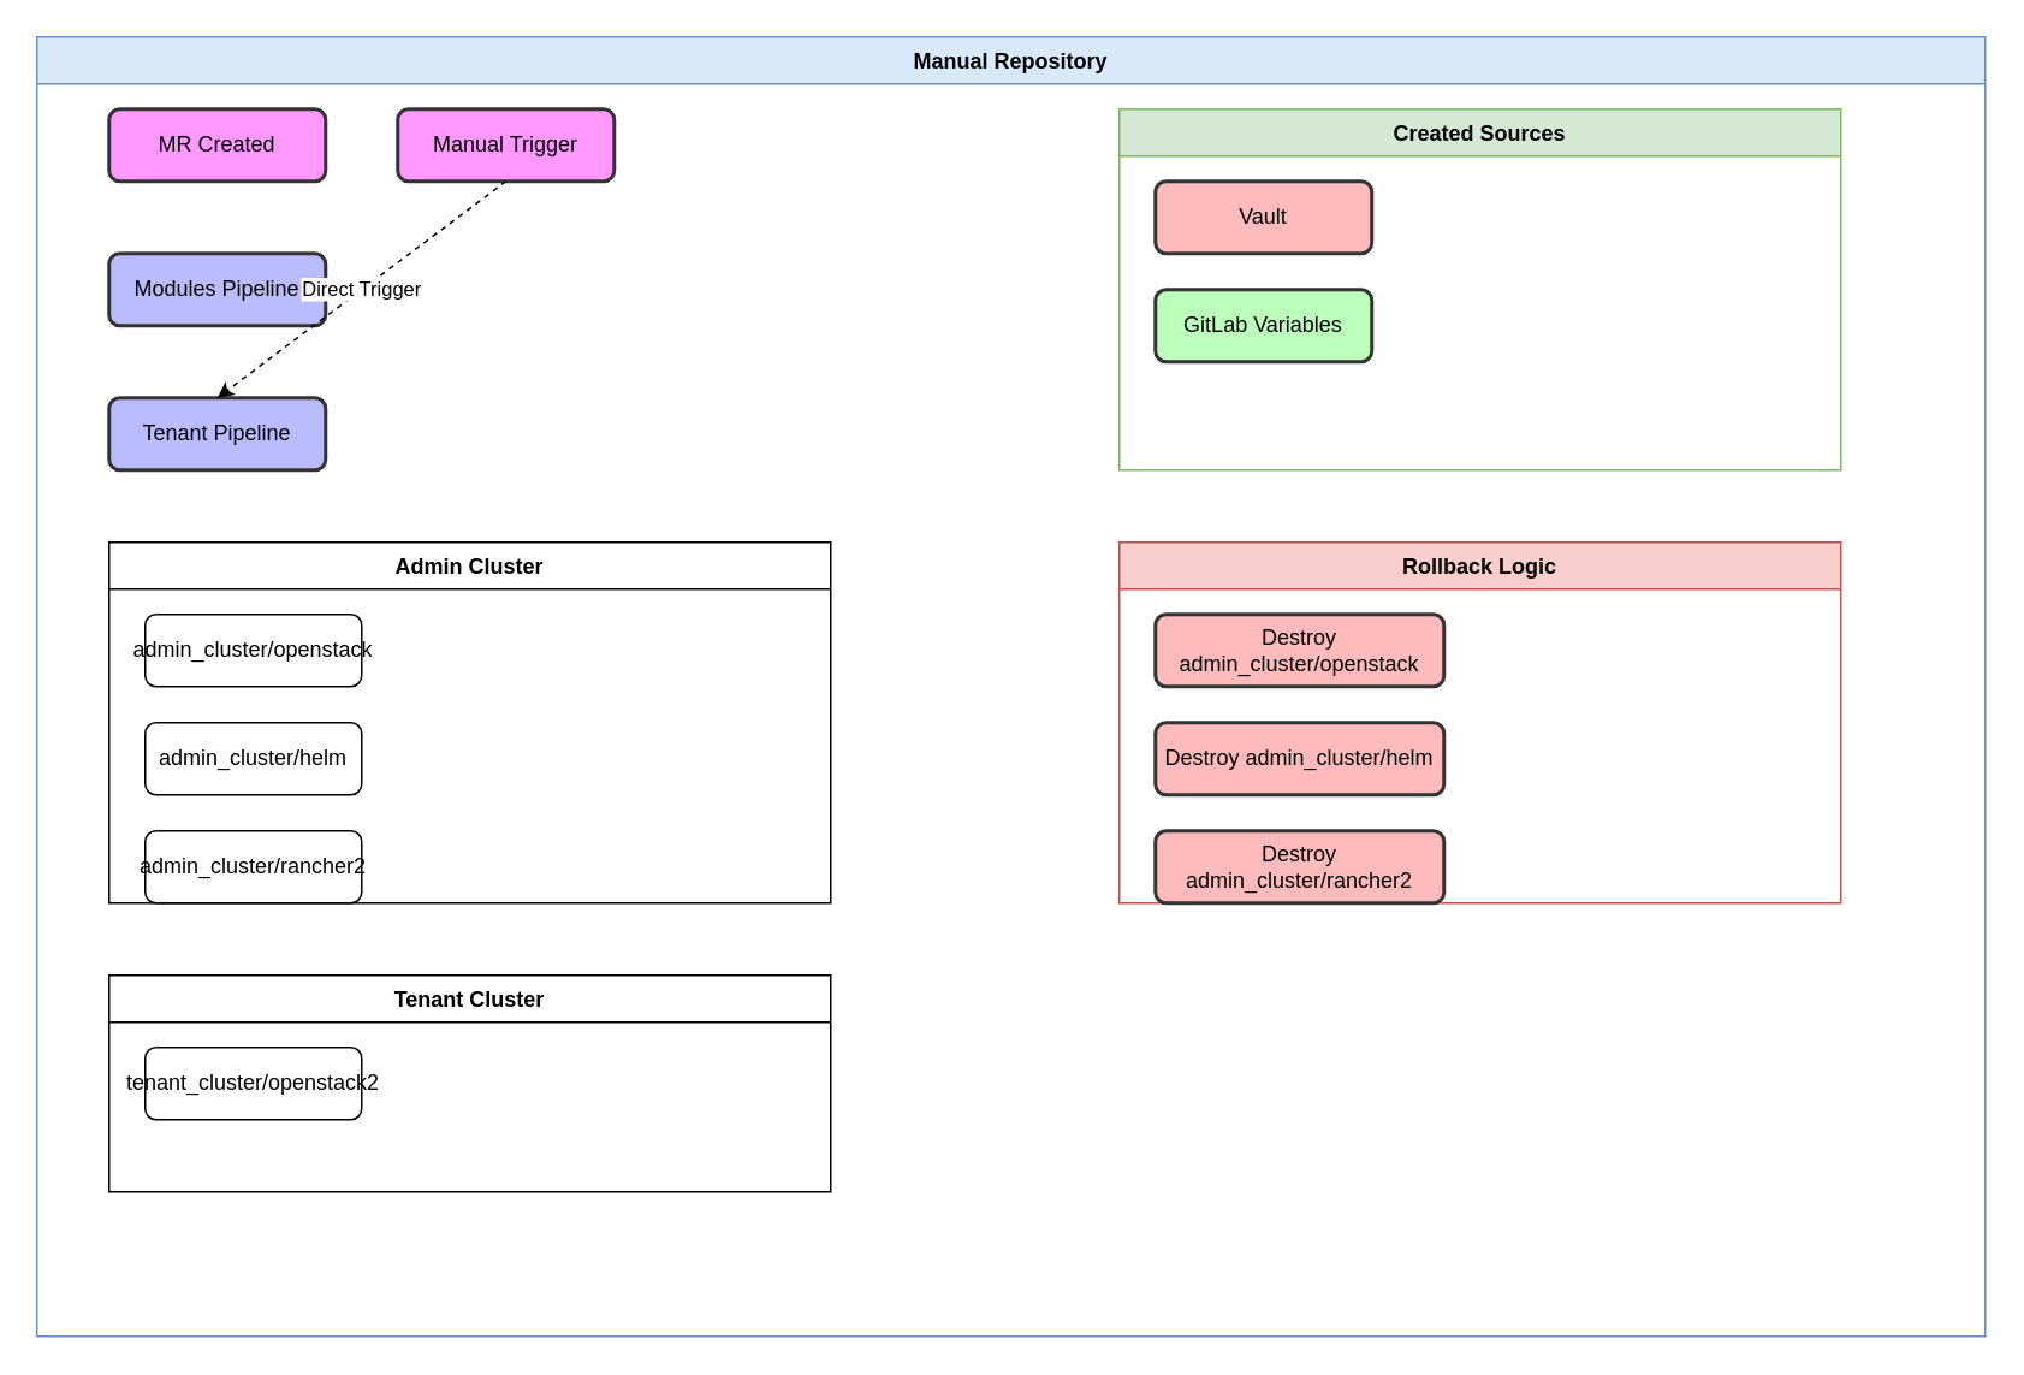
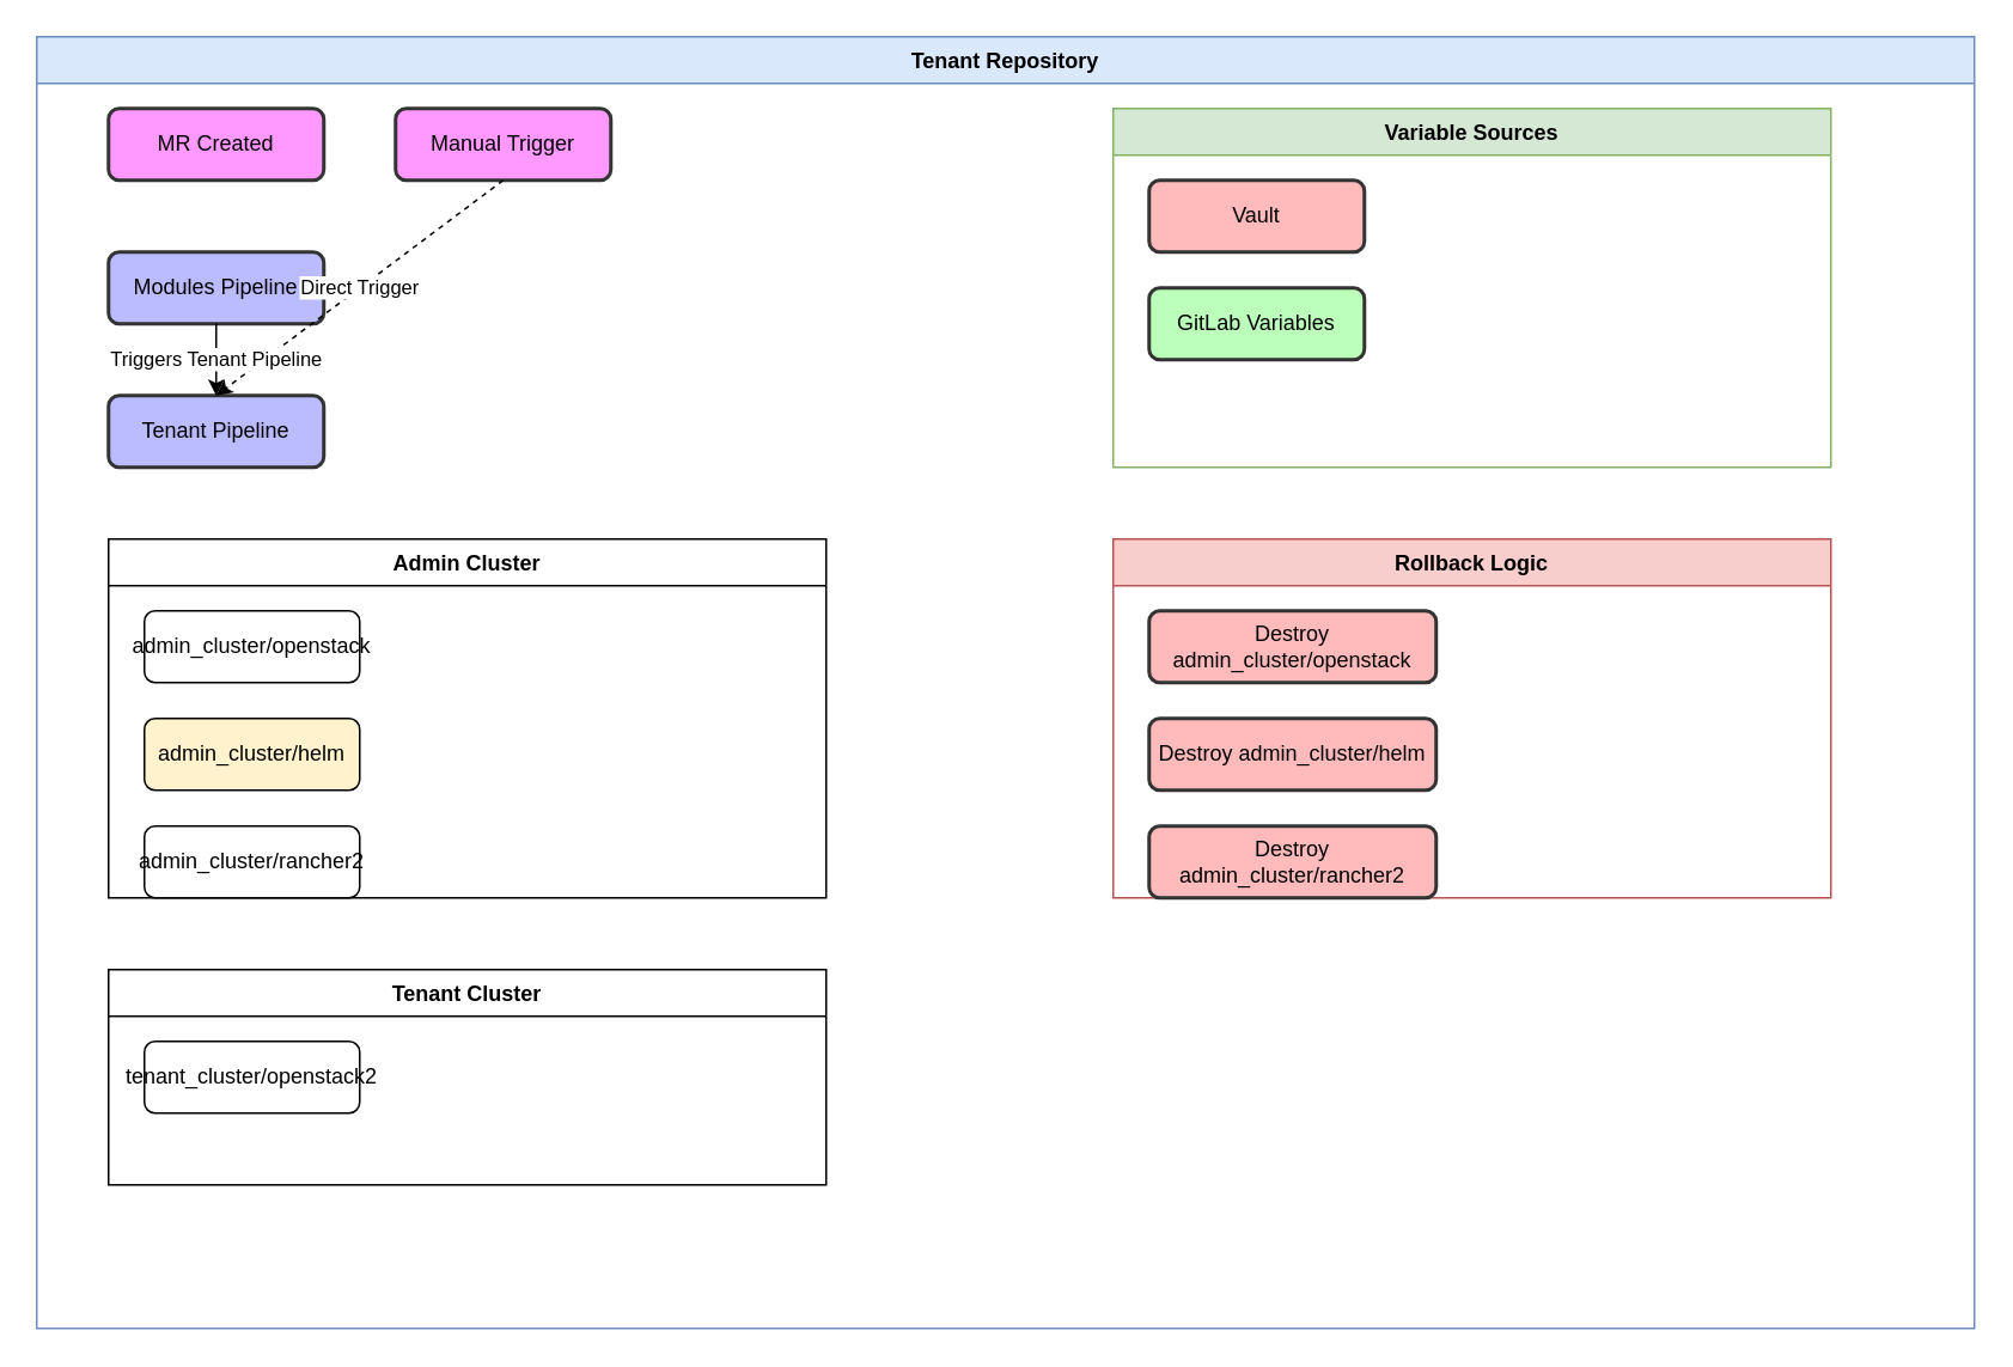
  <mxCell id="0" />
  <mxCell id="1" parent="0" />
- <mxCell id="2" value="Manual Repository" style="swimlane;fontStyle=1;align=center;verticalAlign=top;childLayout=stackLayout;horizontal=1;startSize=26;horizontalStack=0;resizeParent=1;resizeParentMax=0;resizeLast=0;collapsible=1;marginBottom=0;fillColor=#dae8fc;strokeColor=#6c8ebf;" vertex="1" parent="1"><mxGeometry x="20" y="20" width="1080" height="720" as="geometry" /></mxCell>
+ <mxCell id="2" value="Tenant Repository" style="swimlane;fontStyle=1;align=center;verticalAlign=top;childLayout=stackLayout;horizontal=1;startSize=26;horizontalStack=0;resizeParent=1;resizeParentMax=0;resizeLast=0;collapsible=1;marginBottom=0;fillColor=#dae8fc;strokeColor=#6c8ebf;" vertex="1" parent="1"><mxGeometry x="20" y="20" width="1080" height="720" as="geometry" /></mxCell>
  <mxCell id="3" value="MR Created" style="rounded=1;whiteSpace=wrap;html=1;fillColor=#f9f;strokeColor=#333;strokeWidth=2;" vertex="1" parent="2"><mxGeometry x="40" y="40" width="120" height="40" as="geometry" /></mxCell>
  <mxCell id="4" value="Manual Trigger" style="rounded=1;whiteSpace=wrap;html=1;fillColor=#f9f;strokeColor=#333;strokeWidth=2;" vertex="1" parent="2"><mxGeometry x="200" y="40" width="120" height="40" as="geometry" /></mxCell>
  <mxCell id="5" value="Modules Pipeline" style="rounded=1;whiteSpace=wrap;html=1;fillColor=#bbf;strokeColor=#333;strokeWidth=2;" vertex="1" parent="2"><mxGeometry x="40" y="120" width="120" height="40" as="geometry" /></mxCell>
  <mxCell id="6" value="Tenant Pipeline" style="rounded=1;whiteSpace=wrap;html=1;fillColor=#bbf;strokeColor=#333;strokeWidth=2;" vertex="1" parent="2"><mxGeometry x="40" y="200" width="120" height="40" as="geometry" /></mxCell>
  <mxCell id="7" value="Admin Cluster" style="swimlane;fontStyle=1;align=center;verticalAlign=top;childLayout=stackLayout;horizontal=1;startSize=26;horizontalStack=0;resizeParent=1;resizeParentMax=0;resizeLast=0;collapsible=1;marginBottom=0;" vertex="1" parent="2"><mxGeometry x="40" y="280" width="400" height="200" as="geometry" /></mxCell>
  <mxCell id="8" value="admin_cluster/openstack" style="rounded=1;whiteSpace=wrap;html=1;" vertex="1" parent="7"><mxGeometry x="20" y="40" width="120" height="40" as="geometry" /></mxCell>
- <mxCell id="9" value="admin_cluster/helm" style="rounded=1;whiteSpace=wrap;html=1;" vertex="1" parent="7"><mxGeometry x="20" y="100" width="120" height="40" as="geometry" /></mxCell>
+ <mxCell id="9" value="admin_cluster/helm" style="rounded=1;whiteSpace=wrap;html=1;fillColor=#fff2cc;" vertex="1" parent="7"><mxGeometry x="20" y="100" width="120" height="40" as="geometry" /></mxCell>
  <mxCell id="10" value="admin_cluster/rancher2" style="rounded=1;whiteSpace=wrap;html=1;" vertex="1" parent="7"><mxGeometry x="20" y="160" width="120" height="40" as="geometry" /></mxCell>
  <mxCell id="11" value="Tenant Cluster" style="swimlane;fontStyle=1;align=center;verticalAlign=top;childLayout=stackLayout;horizontal=1;startSize=26;horizontalStack=0;resizeParent=1;resizeParentMax=0;resizeLast=0;collapsible=1;marginBottom=0;" vertex="1" parent="2"><mxGeometry x="40" y="520" width="400" height="120" as="geometry" /></mxCell>
  <mxCell id="12" value="tenant_cluster/openstack2" style="rounded=1;whiteSpace=wrap;html=1;" vertex="1" parent="11"><mxGeometry x="20" y="40" width="120" height="40" as="geometry" /></mxCell>
- <mxCell id="13" value="Created Sources" style="swimlane;fontStyle=1;align=center;verticalAlign=top;childLayout=stackLayout;horizontal=1;startSize=26;horizontalStack=0;resizeParent=1;resizeParentMax=0;resizeLast=0;collapsible=1;marginBottom=0;fillColor=#d5e8d4;strokeColor=#82b366;" vertex="1" parent="2"><mxGeometry x="600" y="40" width="400" height="200" as="geometry" /></mxCell>
+ <mxCell id="13" value="Variable Sources" style="swimlane;fontStyle=1;align=center;verticalAlign=top;childLayout=stackLayout;horizontal=1;startSize=26;horizontalStack=0;resizeParent=1;resizeParentMax=0;resizeLast=0;collapsible=1;marginBottom=0;fillColor=#d5e8d4;strokeColor=#82b366;" vertex="1" parent="2"><mxGeometry x="600" y="40" width="400" height="200" as="geometry" /></mxCell>
  <mxCell id="14" value="Vault" style="rounded=1;whiteSpace=wrap;html=1;fillColor=#fbb;strokeColor=#333;strokeWidth=2;" vertex="1" parent="13"><mxGeometry x="20" y="40" width="120" height="40" as="geometry" /></mxCell>
  <mxCell id="15" value="GitLab Variables" style="rounded=1;whiteSpace=wrap;html=1;fillColor=#bfb;strokeColor=#333;strokeWidth=2;" vertex="1" parent="13"><mxGeometry x="20" y="100" width="120" height="40" as="geometry" /></mxCell>
  <mxCell id="16" value="Rollback Logic" style="swimlane;fontStyle=1;align=center;verticalAlign=top;childLayout=stackLayout;horizontal=1;startSize=26;horizontalStack=0;resizeParent=1;resizeParentMax=0;resizeLast=0;collapsible=1;marginBottom=0;fillColor=#f8cecc;strokeColor=#b85450;" vertex="1" parent="2"><mxGeometry x="600" y="280" width="400" height="200" as="geometry" /></mxCell>
  <mxCell id="17" value="Destroy admin_cluster/openstack" style="rounded=1;whiteSpace=wrap;html=1;fillColor=#fbb;strokeColor=#333;strokeWidth=2;" vertex="1" parent="16"><mxGeometry x="20" y="40" width="160" height="40" as="geometry" /></mxCell>
  <mxCell id="18" value="Destroy admin_cluster/helm" style="rounded=1;whiteSpace=wrap;html=1;fillColor=#fbb;strokeColor=#333;strokeWidth=2;" vertex="1" parent="16"><mxGeometry x="20" y="100" width="160" height="40" as="geometry" /></mxCell>
  <mxCell id="19" value="Destroy admin_cluster/rancher2" style="rounded=1;whiteSpace=wrap;html=1;fillColor=#fbb;strokeColor=#333;strokeWidth=2;" vertex="1" parent="16"><mxGeometry x="20" y="160" width="160" height="40" as="geometry" /></mxCell>
  <mxCell id="20" value="Direct Trigger" style="endArrow=classic;html=1;exitX=0.5;exitY=1;exitDx=0;exitDy=0;entryX=0.5;entryY=0;entryDx=0;entryDy=0;dashed=1;" edge="1" parent="2" source="4" target="6"><mxGeometry width="50" height="50" relative="1" as="geometry"><mxPoint x="260" y="90" as="sourcePoint" /><mxPoint x="100" y="190" as="targetPoint" /></mxGeometry></mxCell>
+ <mxCell id="21" value="Triggers Tenant Pipeline" style="endArrow=classic;html=1;exitX=0.5;exitY=1;exitDx=0;exitDy=0;entryX=0.5;entryY=0;entryDx=0;entryDy=0;" edge="1" parent="2" source="5" target="6"><mxGeometry width="50" height="50" relative="1" as="geometry"><mxPoint x="100" y="170" as="sourcePoint" /><mxPoint x="100" y="190" as="targetPoint" /></mxGeometry></mxCell>
